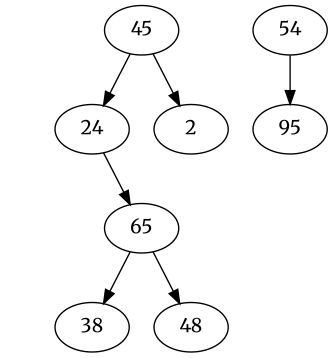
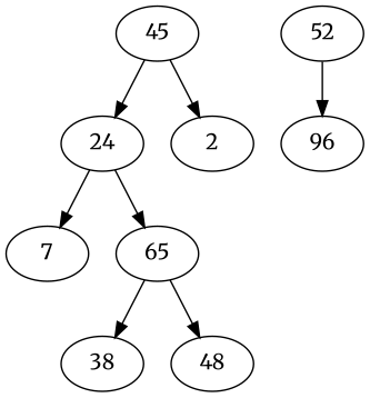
  digraph {
    fontname=Merriweather
    node [fontname=Merriweather shape=ellipse]
    edge [fontname=Merriweather]
    n1 [label=45]
    n2 [label=24]
    n3 [label=2]
+   n4 [label=7]
    n5 [label=65]
    n6 [label=38]
    n7 [label=48]
-   n8 [label=54]
-   n9 [label=95]
+   n8 [label=52]
+   n9 [label=96]
    n1 -> n2
    n1 -> n3
+   n2 -> n4
    n2 -> n5
    n5 -> n6
    n5 -> n7
    n8 -> n9
  }
